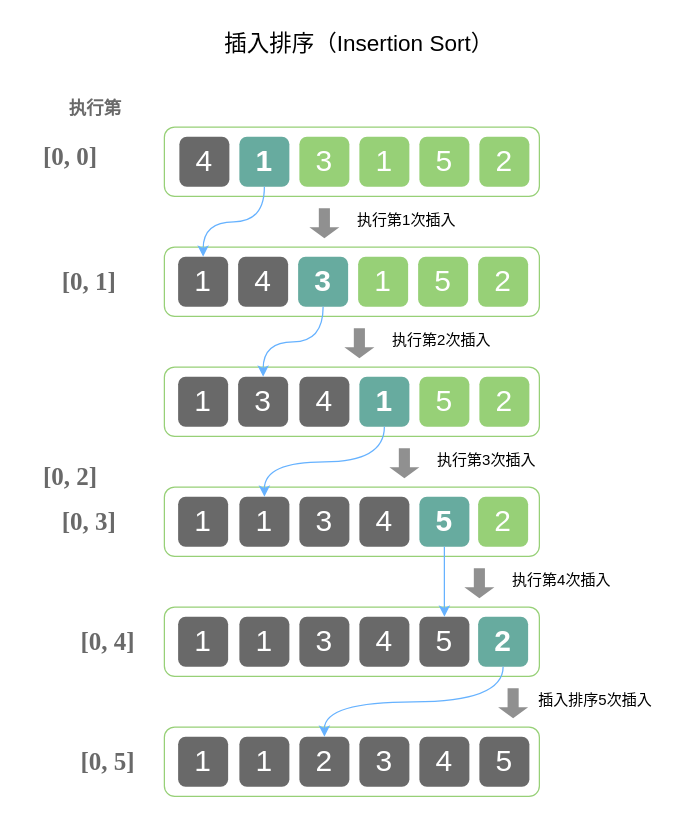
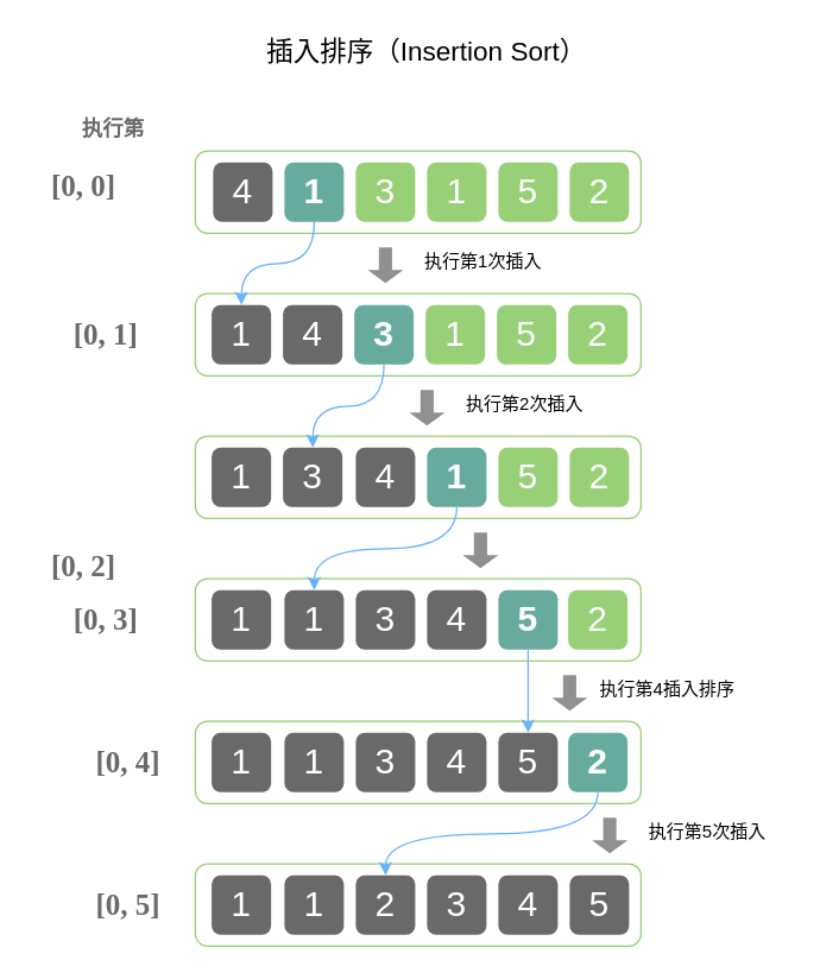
  <mxCell id="0" />
  <mxCell id="1" parent="0" />
  <mxCell id="2" value="&lt;font style=&quot;font-size: 18px;&quot;&gt;插入排序（Insertion Sort）&lt;/font&gt;" style="text;html=1;align=center;verticalAlign=middle;whiteSpace=wrap;rounded=0;" parent="1" vertex="1"><mxGeometry x="147" y="20" width="280" height="30" as="geometry" /></mxCell>
  <mxCell id="3" value="&lt;font face=&quot;Verdana&quot; style=&quot;font-size: 20px; color: rgb(105, 105, 105);&quot;&gt;&lt;b&gt;[0, 0]&lt;/b&gt;&lt;/font&gt;" style="text;html=1;align=center;verticalAlign=middle;whiteSpace=wrap;rounded=0;" vertex="1" parent="1"><mxGeometry x="20" y="108.75" width="72" height="30" as="geometry" /></mxCell>
  <mxCell id="4" value="&lt;font style=&quot;color: rgb(105, 105, 105); font-size: 14px;&quot;&gt;&lt;b style=&quot;&quot;&gt;执行第&lt;/b&gt;&lt;/font&gt;" style="text;html=1;align=center;verticalAlign=middle;whiteSpace=wrap;rounded=0;" vertex="1" parent="1"><mxGeometry x="34" y="71" width="84" height="30" as="geometry" /></mxCell>
  <mxCell id="5" value="" style="group" vertex="1" connectable="0" parent="1"><mxGeometry x="132" y="101" width="300" height="148" as="geometry" /></mxCell>
  <mxCell id="6" value="" style="rounded=1;whiteSpace=wrap;html=1;fillColor=none;strokeColor=#97D077;" vertex="1" parent="5"><mxGeometry x="-1" width="300" height="55.5" as="geometry" /></mxCell>
  <mxCell id="7" value="&lt;font style=&quot;font-size: 24px; color: rgb(255, 255, 255);&quot;&gt;4&lt;/font&gt;" style="rounded=1;whiteSpace=wrap;html=1;resizeHeight=0;strokeOpacity=100;fillOpacity=100;strokeColor=none;gradientColor=none;fillColor=#696969;" parent="5" vertex="1"><mxGeometry x="11" y="7.75" width="40" height="40" as="geometry" /></mxCell>
  <mxCell id="8" value="&lt;font style=&quot;font-size: 24px; color: rgb(255, 255, 255);&quot;&gt;&lt;b&gt;1&lt;/b&gt;&lt;/font&gt;" style="rounded=1;whiteSpace=wrap;html=1;resizeHeight=0;strokeOpacity=100;fillOpacity=100;strokeColor=none;gradientColor=none;fillColor=#67AB9F;" vertex="1" parent="5"><mxGeometry x="59" y="7.75" width="40" height="40" as="geometry" /></mxCell>
  <mxCell id="9" value="&lt;font style=&quot;font-size: 24px; color: rgb(255, 255, 255);&quot;&gt;3&lt;/font&gt;" style="rounded=1;whiteSpace=wrap;html=1;resizeHeight=0;strokeOpacity=100;fillOpacity=100;strokeColor=none;gradientColor=none;fillColor=#97D077;" vertex="1" parent="5"><mxGeometry x="107" y="7.75" width="40" height="40" as="geometry" /></mxCell>
  <mxCell id="10" value="&lt;font style=&quot;font-size: 24px; color: rgb(255, 255, 255);&quot;&gt;1&lt;/font&gt;" style="rounded=1;whiteSpace=wrap;html=1;resizeHeight=0;strokeOpacity=100;fillOpacity=100;strokeColor=none;gradientColor=none;fillColor=#97D077;" vertex="1" parent="5"><mxGeometry x="155" y="7.75" width="40" height="40" as="geometry" /></mxCell>
  <mxCell id="11" value="&lt;font style=&quot;font-size: 24px; color: rgb(255, 255, 255);&quot;&gt;5&lt;/font&gt;" style="rounded=1;whiteSpace=wrap;html=1;resizeHeight=0;strokeOpacity=100;fillOpacity=100;strokeColor=none;gradientColor=none;fillColor=#97D077;" vertex="1" parent="5"><mxGeometry x="203" y="7.75" width="40" height="40" as="geometry" /></mxCell>
  <mxCell id="12" value="&lt;font style=&quot;font-size: 24px; color: rgb(255, 255, 255);&quot;&gt;2&lt;/font&gt;" style="rounded=1;whiteSpace=wrap;html=1;resizeHeight=0;strokeOpacity=100;fillOpacity=100;strokeColor=none;gradientColor=none;fillColor=#97D077;" vertex="1" parent="5"><mxGeometry x="251" y="7.75" width="40" height="40" as="geometry" /></mxCell>
  <mxCell id="13" value="" style="html=1;shadow=0;dashed=0;align=center;verticalAlign=middle;shape=mxgraph.arrows2.arrow;dy=0.63;dx=8.8;direction=south;notch=0;fillColor=#909090;strokeColor=none;" vertex="1" parent="5"><mxGeometry x="115" y="65" width="24" height="24" as="geometry" /></mxCell>
  <mxCell id="14" value="执行第1次插入" style="text;html=1;align=center;verticalAlign=middle;whiteSpace=wrap;rounded=0;" vertex="1" parent="5"><mxGeometry x="139" y="60" width="108" height="30" as="geometry" /></mxCell>
  <mxCell id="15" value="" style="group" vertex="1" connectable="0" parent="1"><mxGeometry x="131" y="197" width="300" height="55.5" as="geometry" /></mxCell>
  <mxCell id="16" value="" style="rounded=1;whiteSpace=wrap;html=1;fillColor=none;strokeColor=#97D077;" vertex="1" parent="15"><mxGeometry width="300" height="55.5" as="geometry" /></mxCell>
  <mxCell id="17" value="&lt;font style=&quot;font-size: 24px; color: rgb(255, 255, 255);&quot;&gt;1&lt;/font&gt;" style="rounded=1;whiteSpace=wrap;html=1;resizeHeight=0;strokeOpacity=100;fillOpacity=100;strokeColor=none;gradientColor=none;fillColor=#696969;" vertex="1" parent="15"><mxGeometry x="11" y="7.75" width="40" height="40" as="geometry" /></mxCell>
  <mxCell id="18" value="&lt;font style=&quot;font-size: 24px; color: rgb(255, 255, 255);&quot;&gt;4&lt;/font&gt;" style="rounded=1;whiteSpace=wrap;html=1;resizeHeight=0;strokeOpacity=100;fillOpacity=100;strokeColor=none;gradientColor=none;fillColor=#696969;" vertex="1" parent="15"><mxGeometry x="59" y="7.75" width="40" height="40" as="geometry" /></mxCell>
  <mxCell id="19" value="&lt;font style=&quot;font-size: 24px; color: rgb(255, 255, 255);&quot;&gt;&lt;b&gt;3&lt;/b&gt;&lt;/font&gt;" style="rounded=1;whiteSpace=wrap;html=1;resizeHeight=0;strokeOpacity=100;fillOpacity=100;strokeColor=none;gradientColor=none;fillColor=#67AB9F;" vertex="1" parent="15"><mxGeometry x="107" y="7.75" width="40" height="40" as="geometry" /></mxCell>
  <mxCell id="20" value="&lt;font style=&quot;font-size: 24px; color: rgb(255, 255, 255);&quot;&gt;1&lt;/font&gt;" style="rounded=1;whiteSpace=wrap;html=1;resizeHeight=0;strokeOpacity=100;fillOpacity=100;strokeColor=none;gradientColor=none;fillColor=#97D077;" vertex="1" parent="15"><mxGeometry x="155" y="7.75" width="40" height="40" as="geometry" /></mxCell>
  <mxCell id="21" value="&lt;font style=&quot;font-size: 24px; color: rgb(255, 255, 255);&quot;&gt;5&lt;/font&gt;" style="rounded=1;whiteSpace=wrap;html=1;resizeHeight=0;strokeOpacity=100;fillOpacity=100;strokeColor=none;gradientColor=none;fillColor=#97D077;" vertex="1" parent="15"><mxGeometry x="203" y="7.75" width="40" height="40" as="geometry" /></mxCell>
  <mxCell id="22" value="&lt;font style=&quot;font-size: 24px; color: rgb(255, 255, 255);&quot;&gt;2&lt;/font&gt;" style="rounded=1;whiteSpace=wrap;html=1;resizeHeight=0;strokeOpacity=100;fillOpacity=100;strokeColor=none;gradientColor=none;fillColor=#97D077;" vertex="1" parent="15"><mxGeometry x="251" y="7.75" width="40" height="40" as="geometry" /></mxCell>
  <mxCell id="23" value="" style="group" vertex="1" connectable="0" parent="1"><mxGeometry x="131" y="293" width="300" height="55.5" as="geometry" /></mxCell>
  <mxCell id="24" value="" style="rounded=1;whiteSpace=wrap;html=1;fillColor=none;strokeColor=#97D077;" vertex="1" parent="23"><mxGeometry width="300" height="55.5" as="geometry" /></mxCell>
  <mxCell id="25" value="&lt;font style=&quot;font-size: 24px; color: rgb(255, 255, 255);&quot;&gt;1&lt;/font&gt;" style="rounded=1;whiteSpace=wrap;html=1;resizeHeight=0;strokeOpacity=100;fillOpacity=100;strokeColor=none;gradientColor=none;fillColor=#696969;" vertex="1" parent="23"><mxGeometry x="11" y="7.75" width="40" height="40" as="geometry" /></mxCell>
  <mxCell id="26" value="&lt;font style=&quot;font-size: 24px; color: rgb(255, 255, 255);&quot;&gt;&lt;b&gt;1&lt;/b&gt;&lt;/font&gt;" style="rounded=1;whiteSpace=wrap;html=1;resizeHeight=0;strokeOpacity=100;fillOpacity=100;strokeColor=none;gradientColor=none;fillColor=#67AB9F;" vertex="1" parent="23"><mxGeometry x="156" y="7.75" width="40" height="40" as="geometry" /></mxCell>
  <mxCell id="27" value="&lt;font style=&quot;font-size: 24px; color: rgb(255, 255, 255);&quot;&gt;5&lt;/font&gt;" style="rounded=1;whiteSpace=wrap;html=1;resizeHeight=0;strokeOpacity=100;fillOpacity=100;strokeColor=none;gradientColor=none;fillColor=#97D077;" vertex="1" parent="23"><mxGeometry x="204" y="7.75" width="40" height="40" as="geometry" /></mxCell>
  <mxCell id="28" value="&lt;font style=&quot;font-size: 24px; color: rgb(255, 255, 255);&quot;&gt;2&lt;/font&gt;" style="rounded=1;whiteSpace=wrap;html=1;resizeHeight=0;strokeOpacity=100;fillOpacity=100;strokeColor=none;gradientColor=none;fillColor=#97D077;" vertex="1" parent="23"><mxGeometry x="252" y="7.75" width="40" height="40" as="geometry" /></mxCell>
  <mxCell id="29" value="&lt;font style=&quot;font-size: 24px; color: rgb(255, 255, 255);&quot;&gt;3&lt;/font&gt;" style="rounded=1;whiteSpace=wrap;html=1;resizeHeight=0;strokeOpacity=100;fillOpacity=100;strokeColor=none;gradientColor=none;fillColor=#696969;" vertex="1" parent="23"><mxGeometry x="59" y="7.75" width="40" height="40" as="geometry" /></mxCell>
  <mxCell id="30" value="&lt;font style=&quot;font-size: 24px; color: rgb(255, 255, 255);&quot;&gt;4&lt;/font&gt;" style="rounded=1;whiteSpace=wrap;html=1;resizeHeight=0;strokeOpacity=100;fillOpacity=100;strokeColor=none;gradientColor=none;fillColor=#696969;" vertex="1" parent="23"><mxGeometry x="108" y="7.75" width="40" height="40" as="geometry" /></mxCell>
  <mxCell id="31" style="rounded=0;orthogonalLoop=1;jettySize=auto;html=1;exitX=0.5;exitY=1;exitDx=0;exitDy=0;entryX=0.5;entryY=0;entryDx=0;entryDy=0;edgeStyle=orthogonalEdgeStyle;curved=1;strokeColor=#66B2FF;" edge="1" parent="1" source="8" target="17"><mxGeometry relative="1" as="geometry" /></mxCell>
  <mxCell id="32" style="edgeStyle=orthogonalEdgeStyle;rounded=0;orthogonalLoop=1;jettySize=auto;html=1;exitX=0.5;exitY=1;exitDx=0;exitDy=0;entryX=0.5;entryY=0;entryDx=0;entryDy=0;curved=1;strokeColor=#66B2FF;" edge="1" parent="1" source="19" target="29"><mxGeometry relative="1" as="geometry" /></mxCell>
  <mxCell id="33" value="" style="html=1;shadow=0;dashed=0;align=center;verticalAlign=middle;shape=mxgraph.arrows2.arrow;dy=0.63;dx=8.8;direction=south;notch=0;fillColor=#909090;strokeColor=none;" vertex="1" parent="1"><mxGeometry x="275" y="262" width="24" height="24" as="geometry" /></mxCell>
  <mxCell id="34" value="执行第2次插入" style="text;html=1;align=center;verticalAlign=middle;whiteSpace=wrap;rounded=0;" vertex="1" parent="1"><mxGeometry x="299" y="257" width="108" height="30" as="geometry" /></mxCell>
  <mxCell id="35" value="" style="group" vertex="1" connectable="0" parent="1"><mxGeometry x="131" y="389" width="300" height="55.5" as="geometry" /></mxCell>
  <mxCell id="36" value="" style="rounded=1;whiteSpace=wrap;html=1;fillColor=none;strokeColor=#97D077;" vertex="1" parent="35"><mxGeometry width="300" height="55.5" as="geometry" /></mxCell>
  <mxCell id="37" value="&lt;font style=&quot;font-size: 24px; color: rgb(255, 255, 255);&quot;&gt;1&lt;/font&gt;" style="rounded=1;whiteSpace=wrap;html=1;resizeHeight=0;strokeOpacity=100;fillOpacity=100;strokeColor=none;gradientColor=none;fillColor=#696969;" vertex="1" parent="35"><mxGeometry x="11" y="7.75" width="40" height="40" as="geometry" /></mxCell>
  <mxCell id="38" value="&lt;font style=&quot;font-size: 24px; color: rgb(255, 255, 255);&quot;&gt;&lt;b&gt;5&lt;/b&gt;&lt;/font&gt;" style="rounded=1;whiteSpace=wrap;html=1;resizeHeight=0;strokeOpacity=100;fillOpacity=100;strokeColor=none;gradientColor=none;fillColor=#67AB9F;" vertex="1" parent="35"><mxGeometry x="204" y="7.75" width="40" height="40" as="geometry" /></mxCell>
  <mxCell id="39" value="&lt;font style=&quot;font-size: 24px; color: rgb(255, 255, 255);&quot;&gt;2&lt;/font&gt;" style="rounded=1;whiteSpace=wrap;html=1;resizeHeight=0;strokeOpacity=100;fillOpacity=100;strokeColor=none;gradientColor=none;fillColor=#97D077;" vertex="1" parent="35"><mxGeometry x="251" y="7.75" width="40" height="40" as="geometry" /></mxCell>
  <mxCell id="40" value="&lt;font style=&quot;font-size: 24px; color: rgb(255, 255, 255);&quot;&gt;3&lt;/font&gt;" style="rounded=1;whiteSpace=wrap;html=1;resizeHeight=0;strokeOpacity=100;fillOpacity=100;strokeColor=none;gradientColor=none;fillColor=#696969;" vertex="1" parent="35"><mxGeometry x="108" y="7.75" width="40" height="40" as="geometry" /></mxCell>
  <mxCell id="41" value="&lt;font style=&quot;font-size: 24px; color: rgb(255, 255, 255);&quot;&gt;4&lt;/font&gt;" style="rounded=1;whiteSpace=wrap;html=1;resizeHeight=0;strokeOpacity=100;fillOpacity=100;strokeColor=none;gradientColor=none;fillColor=#696969;" vertex="1" parent="35"><mxGeometry x="156" y="7.75" width="40" height="40" as="geometry" /></mxCell>
  <mxCell id="42" value="&lt;font style=&quot;font-size: 24px; color: rgb(255, 255, 255);&quot;&gt;1&lt;/font&gt;" style="rounded=1;whiteSpace=wrap;html=1;resizeHeight=0;strokeOpacity=100;fillOpacity=100;strokeColor=none;gradientColor=none;fillColor=#696969;" vertex="1" parent="35"><mxGeometry x="60" y="7.75" width="40" height="40" as="geometry" /></mxCell>
  <mxCell id="43" value="" style="html=1;shadow=0;dashed=0;align=center;verticalAlign=middle;shape=mxgraph.arrows2.arrow;dy=0.63;dx=8.8;direction=south;notch=0;fillColor=#909090;strokeColor=none;" vertex="1" parent="1"><mxGeometry x="311" y="358" width="24" height="24" as="geometry" /></mxCell>
- <mxCell id="44" value="执行第3次插入" style="text;html=1;align=center;verticalAlign=middle;whiteSpace=wrap;rounded=0;" vertex="1" parent="1"><mxGeometry x="335" y="353" width="108" height="30" as="geometry" /></mxCell>
  <mxCell id="45" style="edgeStyle=orthogonalEdgeStyle;rounded=0;orthogonalLoop=1;jettySize=auto;html=1;exitX=0.5;exitY=1;exitDx=0;exitDy=0;entryX=0.5;entryY=0;entryDx=0;entryDy=0;curved=1;strokeColor=#66B2FF;" edge="1" parent="1" source="26" target="42"><mxGeometry relative="1" as="geometry" /></mxCell>
  <mxCell id="46" value="&lt;font face=&quot;Verdana&quot; style=&quot;font-size: 20px; color: rgb(105, 105, 105);&quot;&gt;&lt;b&gt;[0, 1]&lt;/b&gt;&lt;/font&gt;" style="text;html=1;align=center;verticalAlign=middle;whiteSpace=wrap;rounded=0;" vertex="1" parent="1"><mxGeometry x="35" y="209" width="72" height="30" as="geometry" /></mxCell>
  <mxCell id="47" value="&lt;font face=&quot;Verdana&quot; style=&quot;font-size: 20px; color: rgb(105, 105, 105);&quot;&gt;&lt;b&gt;[0, 2]&lt;/b&gt;&lt;/font&gt;" style="text;html=1;align=center;verticalAlign=middle;whiteSpace=wrap;rounded=0;" vertex="1" parent="1"><mxGeometry x="20" y="365" width="72" height="30" as="geometry" /></mxCell>
  <mxCell id="48" value="&lt;font face=&quot;Verdana&quot; style=&quot;font-size: 20px; color: rgb(105, 105, 105);&quot;&gt;&lt;b&gt;[0, 3]&lt;/b&gt;&lt;/font&gt;" style="text;html=1;align=center;verticalAlign=middle;whiteSpace=wrap;rounded=0;" vertex="1" parent="1"><mxGeometry x="35" y="401" width="72" height="30" as="geometry" /></mxCell>
  <mxCell id="49" value="" style="group" vertex="1" connectable="0" parent="1"><mxGeometry x="131" y="485" width="300" height="55.5" as="geometry" /></mxCell>
  <mxCell id="50" value="" style="rounded=1;whiteSpace=wrap;html=1;fillColor=none;strokeColor=#97D077;" vertex="1" parent="49"><mxGeometry width="300" height="55.5" as="geometry" /></mxCell>
  <mxCell id="51" value="&lt;font style=&quot;font-size: 24px; color: rgb(255, 255, 255);&quot;&gt;1&lt;/font&gt;" style="rounded=1;whiteSpace=wrap;html=1;resizeHeight=0;strokeOpacity=100;fillOpacity=100;strokeColor=none;gradientColor=none;fillColor=#696969;" vertex="1" parent="49"><mxGeometry x="11" y="7.75" width="40" height="40" as="geometry" /></mxCell>
  <mxCell id="52" value="&lt;font style=&quot;font-size: 24px; color: rgb(255, 255, 255);&quot;&gt;5&lt;/font&gt;" style="rounded=1;whiteSpace=wrap;html=1;resizeHeight=0;strokeOpacity=100;fillOpacity=100;strokeColor=none;gradientColor=none;fillColor=#696969;" vertex="1" parent="49"><mxGeometry x="204" y="7.75" width="40" height="40" as="geometry" /></mxCell>
  <mxCell id="53" value="&lt;font style=&quot;font-size: 24px; color: rgb(255, 255, 255);&quot;&gt;&lt;b&gt;2&lt;/b&gt;&lt;/font&gt;" style="rounded=1;whiteSpace=wrap;html=1;resizeHeight=0;strokeOpacity=100;fillOpacity=100;strokeColor=none;gradientColor=none;fillColor=#67AB9F;" vertex="1" parent="49"><mxGeometry x="251" y="7.75" width="40" height="40" as="geometry" /></mxCell>
  <mxCell id="54" value="&lt;font style=&quot;font-size: 24px; color: rgb(255, 255, 255);&quot;&gt;3&lt;/font&gt;" style="rounded=1;whiteSpace=wrap;html=1;resizeHeight=0;strokeOpacity=100;fillOpacity=100;strokeColor=none;gradientColor=none;fillColor=#696969;" vertex="1" parent="49"><mxGeometry x="108" y="7.75" width="40" height="40" as="geometry" /></mxCell>
  <mxCell id="55" value="&lt;font style=&quot;font-size: 24px; color: rgb(255, 255, 255);&quot;&gt;4&lt;/font&gt;" style="rounded=1;whiteSpace=wrap;html=1;resizeHeight=0;strokeOpacity=100;fillOpacity=100;strokeColor=none;gradientColor=none;fillColor=#696969;" vertex="1" parent="49"><mxGeometry x="156" y="7.75" width="40" height="40" as="geometry" /></mxCell>
  <mxCell id="56" value="&lt;font style=&quot;font-size: 24px; color: rgb(255, 255, 255);&quot;&gt;1&lt;/font&gt;" style="rounded=1;whiteSpace=wrap;html=1;resizeHeight=0;strokeOpacity=100;fillOpacity=100;strokeColor=none;gradientColor=none;fillColor=#696969;" vertex="1" parent="49"><mxGeometry x="60" y="7.75" width="40" height="40" as="geometry" /></mxCell>
  <mxCell id="57" value="" style="html=1;shadow=0;dashed=0;align=center;verticalAlign=middle;shape=mxgraph.arrows2.arrow;dy=0.63;dx=8.8;direction=south;notch=0;fillColor=#909090;strokeColor=none;" vertex="1" parent="1"><mxGeometry x="371" y="454" width="24" height="24" as="geometry" /></mxCell>
- <mxCell id="58" value="执行第4次插入" style="text;html=1;align=center;verticalAlign=middle;whiteSpace=wrap;rounded=0;" vertex="1" parent="1"><mxGeometry x="395" y="449" width="108" height="30" as="geometry" /></mxCell>
+ <mxCell id="58" value="执行第4插入排序" style="text;html=1;align=center;verticalAlign=middle;whiteSpace=wrap;rounded=0;" vertex="1" parent="1"><mxGeometry x="395" y="449" width="108" height="30" as="geometry" /></mxCell>
  <mxCell id="59" value="&lt;font face=&quot;Verdana&quot; style=&quot;font-size: 20px; color: rgb(105, 105, 105);&quot;&gt;&lt;b&gt;[0, 4]&lt;/b&gt;&lt;/font&gt;" style="text;html=1;align=center;verticalAlign=middle;whiteSpace=wrap;rounded=0;" vertex="1" parent="1"><mxGeometry x="50" y="497" width="72" height="30" as="geometry" /></mxCell>
  <mxCell id="60" style="edgeStyle=orthogonalEdgeStyle;rounded=0;orthogonalLoop=1;jettySize=auto;html=1;exitX=0.5;exitY=1;exitDx=0;exitDy=0;entryX=0.5;entryY=0;entryDx=0;entryDy=0;curved=1;strokeColor=#66B2FF;" edge="1" parent="1" source="38" target="52"><mxGeometry relative="1" as="geometry" /></mxCell>
  <mxCell id="61" value="" style="group" vertex="1" connectable="0" parent="1"><mxGeometry x="131" y="581" width="300" height="55.5" as="geometry" /></mxCell>
  <mxCell id="62" value="" style="rounded=1;whiteSpace=wrap;html=1;fillColor=none;strokeColor=#97D077;" vertex="1" parent="61"><mxGeometry width="300" height="55.5" as="geometry" /></mxCell>
  <mxCell id="63" value="&lt;font style=&quot;font-size: 24px; color: rgb(255, 255, 255);&quot;&gt;1&lt;/font&gt;" style="rounded=1;whiteSpace=wrap;html=1;resizeHeight=0;strokeOpacity=100;fillOpacity=100;strokeColor=none;gradientColor=none;fillColor=#696969;" vertex="1" parent="61"><mxGeometry x="11" y="7.75" width="40" height="40" as="geometry" /></mxCell>
  <mxCell id="64" value="&lt;font style=&quot;font-size: 24px; color: rgb(255, 255, 255);&quot;&gt;4&lt;/font&gt;" style="rounded=1;whiteSpace=wrap;html=1;resizeHeight=0;strokeOpacity=100;fillOpacity=100;strokeColor=none;gradientColor=none;fillColor=#696969;" vertex="1" parent="61"><mxGeometry x="204" y="7.75" width="40" height="40" as="geometry" /></mxCell>
  <mxCell id="65" value="&lt;font style=&quot;font-size: 24px; color: rgb(255, 255, 255);&quot;&gt;2&lt;/font&gt;" style="rounded=1;whiteSpace=wrap;html=1;resizeHeight=0;strokeOpacity=100;fillOpacity=100;strokeColor=none;gradientColor=none;fillColor=#696969;" vertex="1" parent="61"><mxGeometry x="108" y="7.75" width="40" height="40" as="geometry" /></mxCell>
  <mxCell id="66" value="&lt;font style=&quot;font-size: 24px; color: rgb(255, 255, 255);&quot;&gt;3&lt;/font&gt;" style="rounded=1;whiteSpace=wrap;html=1;resizeHeight=0;strokeOpacity=100;fillOpacity=100;strokeColor=none;gradientColor=none;fillColor=#696969;" vertex="1" parent="61"><mxGeometry x="156" y="7.75" width="40" height="40" as="geometry" /></mxCell>
  <mxCell id="67" value="&lt;font style=&quot;font-size: 24px; color: rgb(255, 255, 255);&quot;&gt;1&lt;/font&gt;" style="rounded=1;whiteSpace=wrap;html=1;resizeHeight=0;strokeOpacity=100;fillOpacity=100;strokeColor=none;gradientColor=none;fillColor=#696969;" vertex="1" parent="61"><mxGeometry x="60" y="7.75" width="40" height="40" as="geometry" /></mxCell>
  <mxCell id="68" value="&lt;font style=&quot;font-size: 24px; color: rgb(255, 255, 255);&quot;&gt;5&lt;/font&gt;" style="rounded=1;whiteSpace=wrap;html=1;resizeHeight=0;strokeOpacity=100;fillOpacity=100;strokeColor=none;gradientColor=none;fillColor=#696969;" vertex="1" parent="61"><mxGeometry x="252" y="7.75" width="40" height="40" as="geometry" /></mxCell>
  <mxCell id="69" value="" style="html=1;shadow=0;dashed=0;align=center;verticalAlign=middle;shape=mxgraph.arrows2.arrow;dy=0.63;dx=8.8;direction=south;notch=0;fillColor=#909090;strokeColor=none;" vertex="1" parent="1"><mxGeometry x="398" y="550" width="24" height="24" as="geometry" /></mxCell>
- <mxCell id="70" value="插入排序5次插入" style="text;html=1;align=center;verticalAlign=middle;whiteSpace=wrap;rounded=0;" vertex="1" parent="1"><mxGeometry x="422" y="545" width="108" height="30" as="geometry" /></mxCell>
+ <mxCell id="70" value="执行第5次插入" style="text;html=1;align=center;verticalAlign=middle;whiteSpace=wrap;rounded=0;" vertex="1" parent="1"><mxGeometry x="422" y="545" width="108" height="30" as="geometry" /></mxCell>
  <mxCell id="71" value="&lt;font face=&quot;Verdana&quot; style=&quot;font-size: 20px; color: rgb(105, 105, 105);&quot;&gt;&lt;b&gt;[0, 5]&lt;/b&gt;&lt;/font&gt;" style="text;html=1;align=center;verticalAlign=middle;whiteSpace=wrap;rounded=0;" vertex="1" parent="1"><mxGeometry x="50" y="593" width="72" height="30" as="geometry" /></mxCell>
  <mxCell id="72" style="edgeStyle=orthogonalEdgeStyle;rounded=0;orthogonalLoop=1;jettySize=auto;html=1;exitX=0.5;exitY=1;exitDx=0;exitDy=0;entryX=0.5;entryY=0;entryDx=0;entryDy=0;curved=1;strokeColor=#66B2FF;" edge="1" parent="1" source="53" target="65"><mxGeometry relative="1" as="geometry" /></mxCell>
